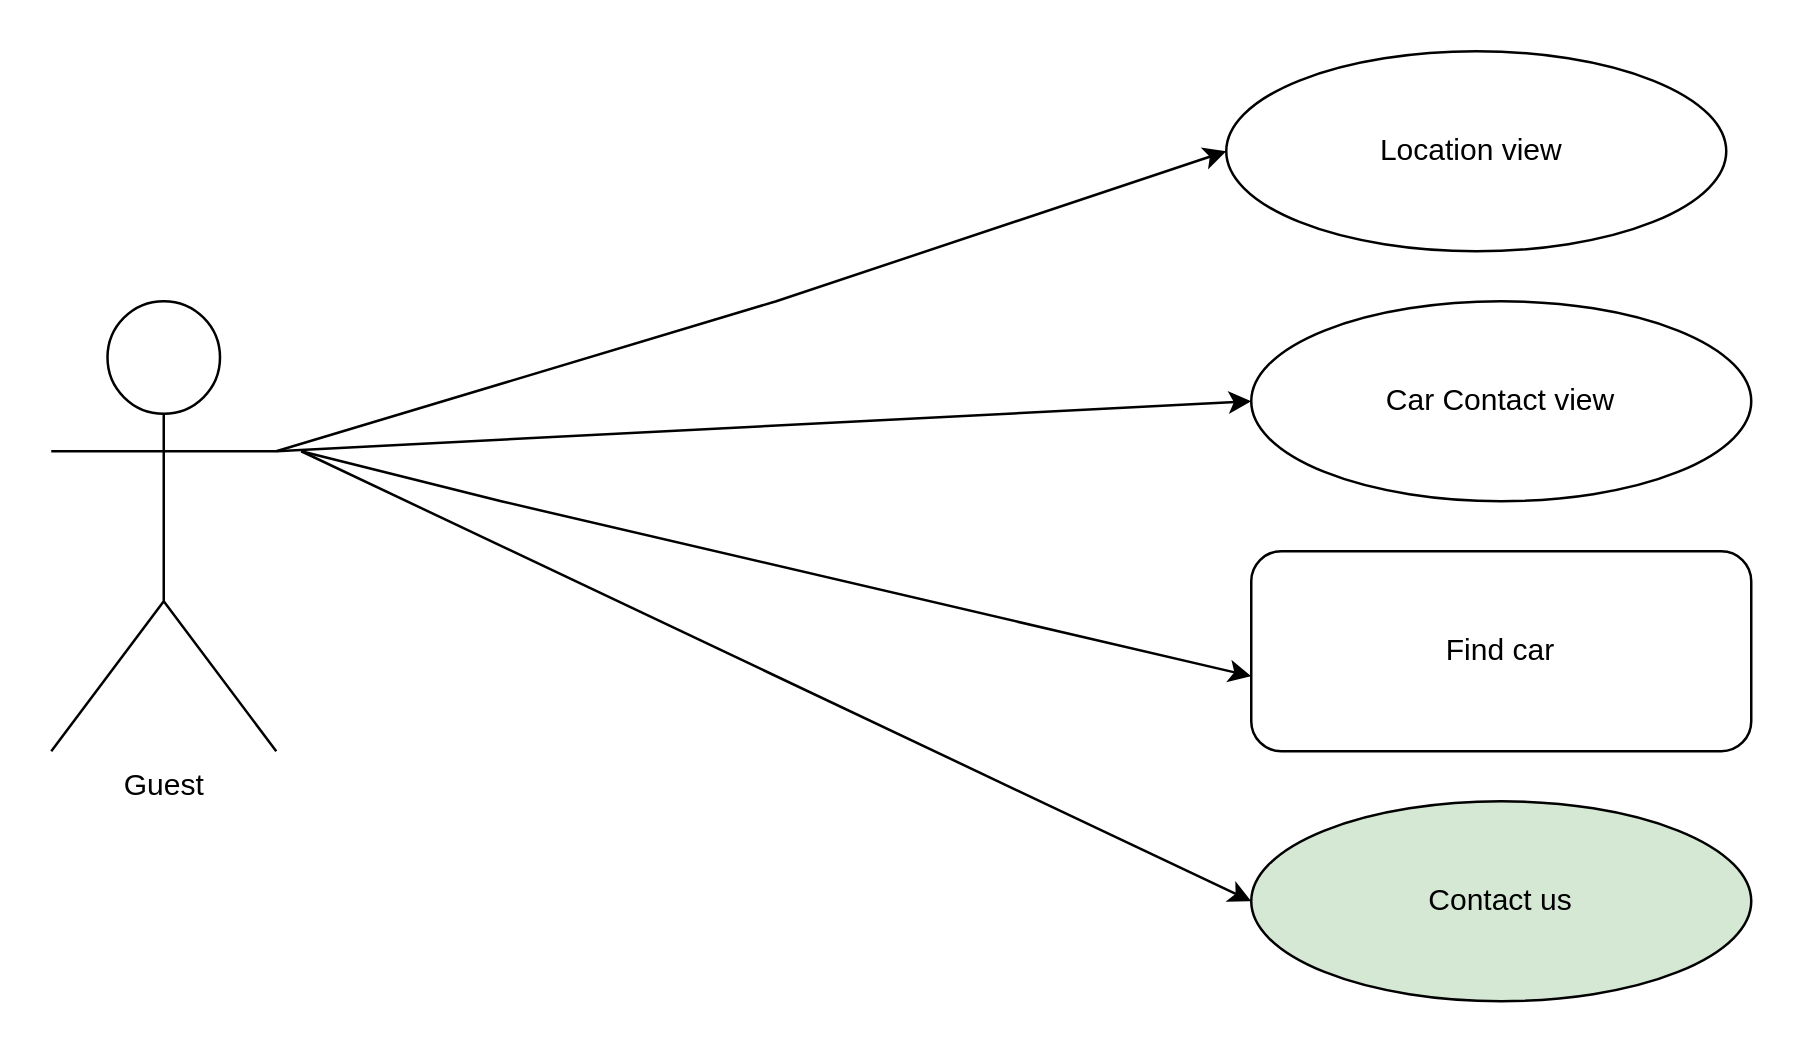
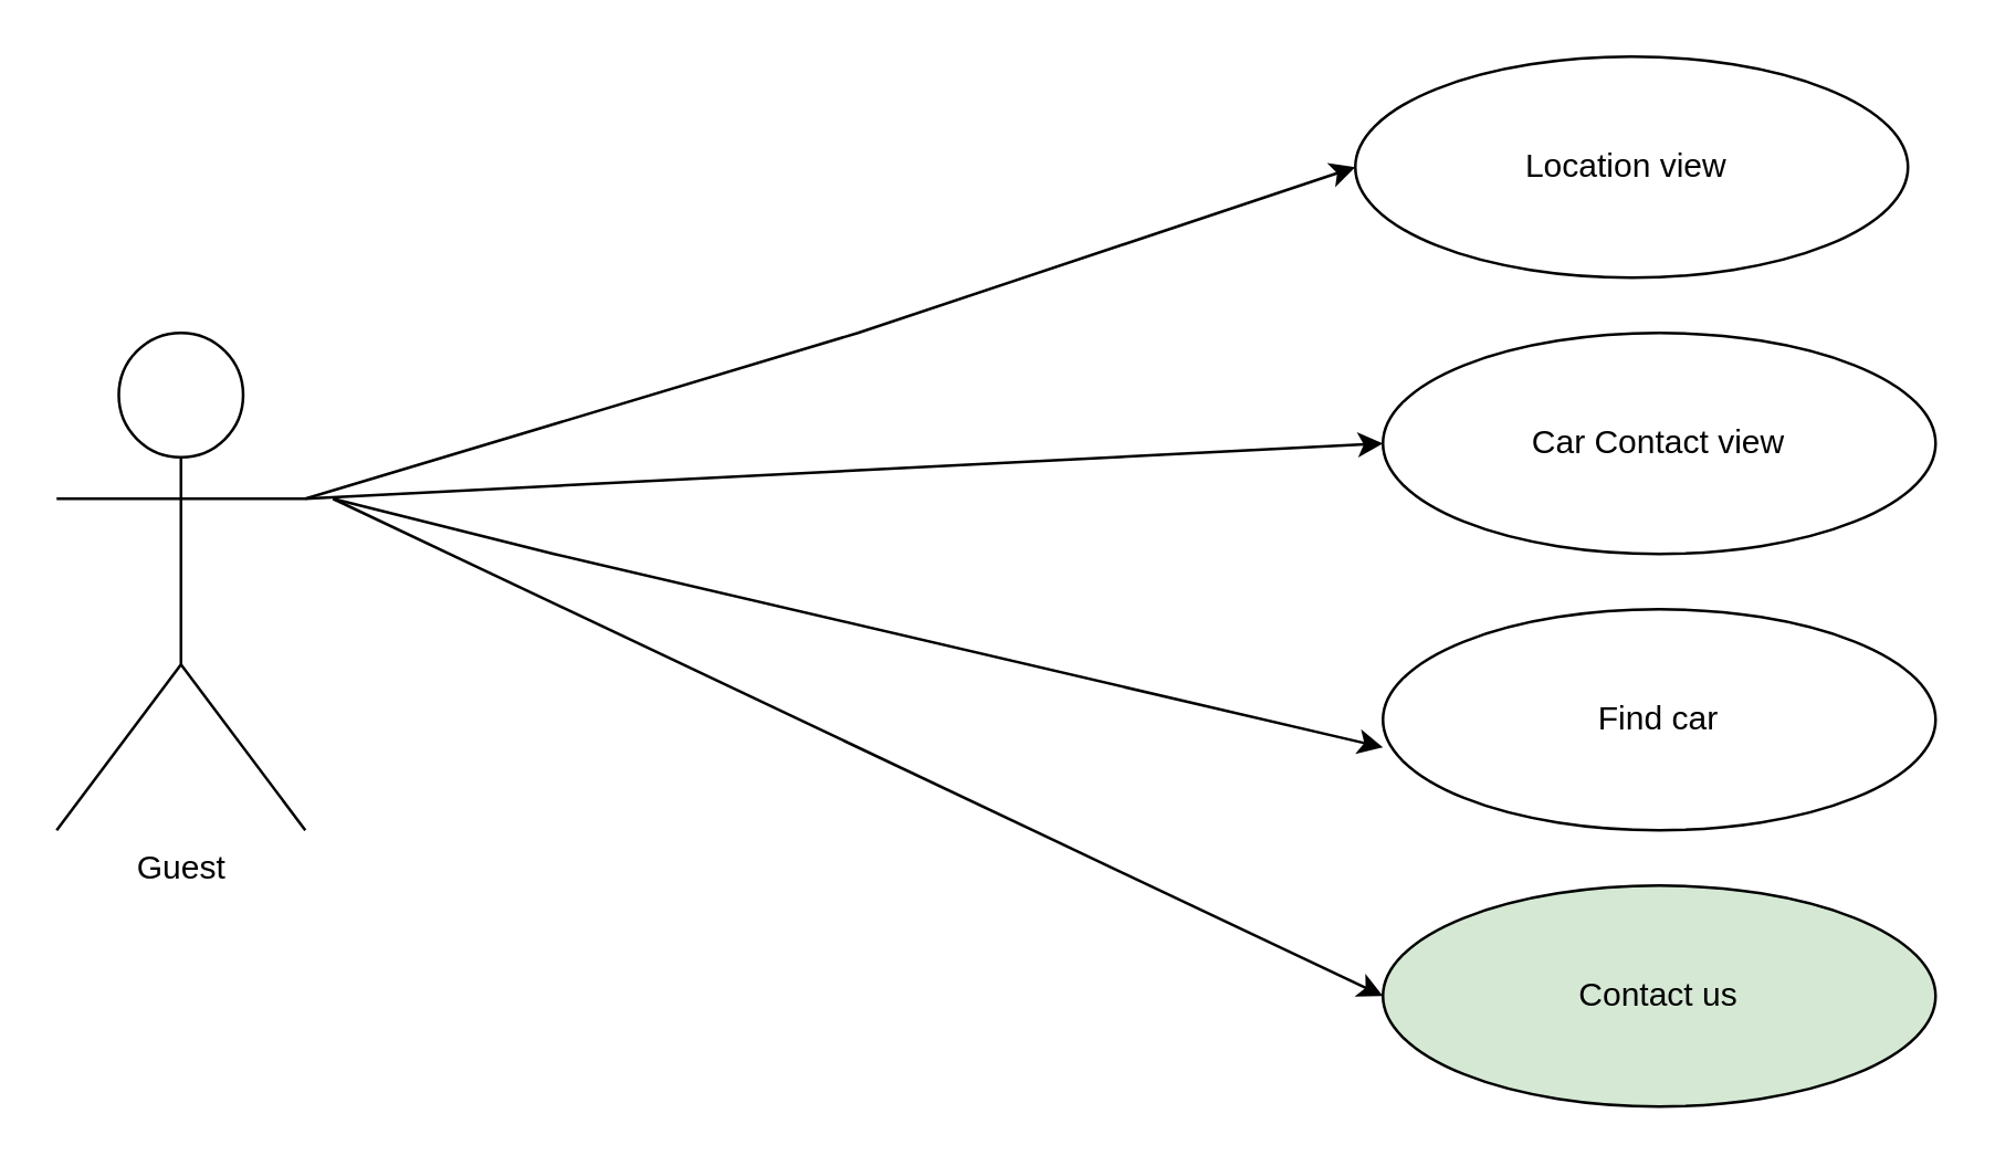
  <mxCell id="0" />
  <mxCell id="1" parent="0" />
- <mxCell id="2" value="Find car" style="whiteSpace=wrap;html=1;rounded=1;" vertex="1" parent="1"><mxGeometry x="500" y="220" width="200" height="80" as="geometry" /></mxCell>
+ <mxCell id="2" value="Find car" style="ellipse;whiteSpace=wrap;html=1;" vertex="1" parent="1"><mxGeometry x="500" y="220" width="200" height="80" as="geometry" /></mxCell>
  <mxCell id="3" value="Contact us" style="ellipse;whiteSpace=wrap;html=1;fillColor=#d5e8d4;" vertex="1" parent="1"><mxGeometry x="500" y="320" width="200" height="80" as="geometry" /></mxCell>
  <mxCell id="4" value="" style="endArrow=classic;html=1;rounded=0;" edge="1" parent="1"><mxGeometry width="50" height="50" relative="1" as="geometry"><mxPoint x="110" y="180" as="sourcePoint" /><mxPoint x="110" y="180" as="targetPoint" /></mxGeometry></mxCell>
  <mxCell id="5" value="" style="endArrow=classic;html=1;rounded=0;" edge="1" parent="1"><mxGeometry width="50" height="50" relative="1" as="geometry"><mxPoint x="110" y="180" as="sourcePoint" /><mxPoint x="490" y="60" as="targetPoint" /><Array as="points"><mxPoint x="310" y="120" /></Array></mxGeometry></mxCell>
  <mxCell id="6" value="" style="endArrow=classic;html=1;rounded=0;entryX=0;entryY=0.5;entryDx=0;entryDy=0;entryPerimeter=0;" edge="1" parent="1" target="10"><mxGeometry width="50" height="50" relative="1" as="geometry"><mxPoint x="110" y="180" as="sourcePoint" /><mxPoint x="480" y="170" as="targetPoint" /></mxGeometry></mxCell>
  <mxCell id="7" value="" style="endArrow=classic;html=1;rounded=0;entryX=0;entryY=0.625;entryDx=0;entryDy=0;entryPerimeter=0;exitX=1;exitY=0.333;exitDx=0;exitDy=0;exitPerimeter=0;" edge="1" parent="1" target="2"><mxGeometry width="50" height="50" relative="1" as="geometry"><mxPoint x="120" y="180" as="sourcePoint" /><mxPoint x="450" y="260" as="targetPoint" /><Array as="points"><mxPoint x="200" y="200" /></Array></mxGeometry></mxCell>
  <mxCell id="8" value="" style="endArrow=classic;html=1;rounded=0;entryX=0;entryY=0.5;entryDx=0;entryDy=0;" edge="1" parent="1" target="3"><mxGeometry width="50" height="50" relative="1" as="geometry"><mxPoint x="120" y="180" as="sourcePoint" /><mxPoint x="450" y="370" as="targetPoint" /><Array as="points" /></mxGeometry></mxCell>
  <mxCell id="9" value="Location view&amp;nbsp;" style="ellipse;whiteSpace=wrap;html=1;" vertex="1" parent="1"><mxGeometry x="490" y="20" width="200" height="80" as="geometry" /></mxCell>
  <mxCell id="10" value="Car Contact view" style="ellipse;whiteSpace=wrap;html=1;" vertex="1" parent="1"><mxGeometry x="500" y="120" width="200" height="80" as="geometry" /></mxCell>
  <mxCell id="11" value="Guest" style="shape=umlActor;verticalLabelPosition=bottom;verticalAlign=top;html=1;outlineConnect=0;" vertex="1" parent="1"><mxGeometry x="20" y="120" width="90" height="180" as="geometry" /></mxCell>
